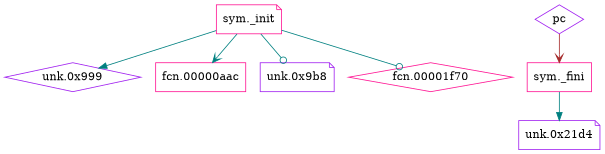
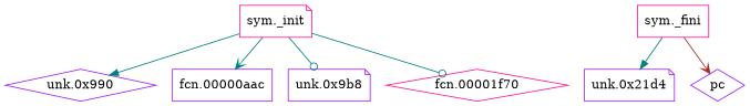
  digraph {
    node [color=purple shape=note]
    edge [arrowhead=normal color=teal]
    n1 [color=deeppink label="sym._init"]
-   n2 [label="unk.0x999" shape=diamond]
-   n3 [color=deeppink label="fcn.00000aac" shape=box]
+   n2 [label="unk.0x990" shape=diamond]
+   n3 [label="fcn.00000aac" shape=box]
    n4 [label="unk.0x9b8"]
    n5 [color=deeppink label="fcn.00001f70" shape=diamond]
    n6 [color=deeppink label="sym._fini" shape=box]
    n7 [label="unk.0x21d4"]
    n8 [label=pc shape=diamond]
    n1 -> n2
    n1 -> n3 [arrowhead=vee]
    n1 -> n4 [arrowhead=odot]
    n1 -> n5 [arrowhead=odot]
    n6 -> n7
-   n8 -> n6 [arrowhead=vee color=brown]
+   n6 -> n8 [arrowhead=vee color=brown]
  }
